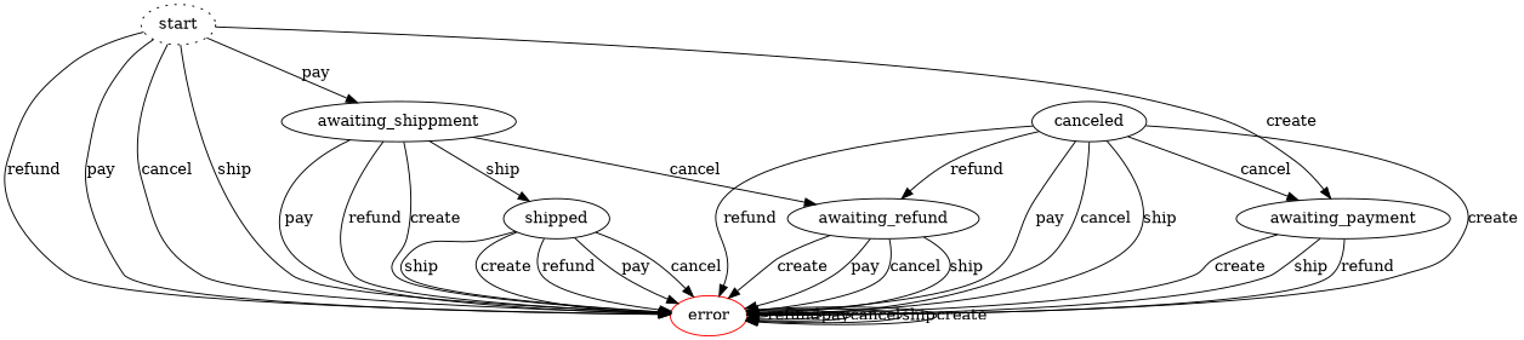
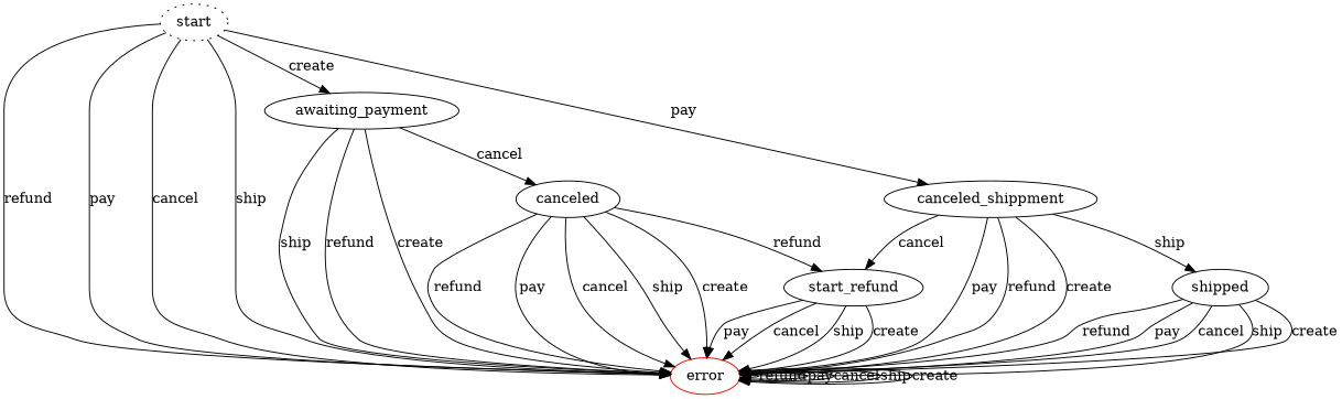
  digraph {
    start [style=dotted]
    error [color=red]
    awaiting_payment
-   awaiting_shippment
+   awaiting_shippment [label=canceled_shippment]
    canceled
-   awaiting_refund
+   awaiting_refund [label=start_refund]
    shipped
    start -> error [label=refund]
    start -> error [label=pay]
    start -> error [label=cancel]
    start -> error [label=ship]
    start -> awaiting_payment [label=create]
    start -> awaiting_shippment [label=pay]
    error -> error [label=refund]
    error -> error [label=pay]
    error -> error [label=cancel]
    error -> error [label=ship]
    error -> error [label=create]
    awaiting_payment -> error [label=ship]
    awaiting_payment -> error [label=refund]
    awaiting_payment -> error [label=create]
-   canceled -> awaiting_payment [label=cancel]
+   awaiting_payment -> canceled [label=cancel]
    awaiting_shippment -> error [label=pay]
    awaiting_shippment -> error [label=refund]
    awaiting_shippment -> error [label=create]
    awaiting_shippment -> awaiting_refund [label=cancel]
    awaiting_shippment -> shipped [label=ship]
    canceled -> error [label=refund]
    canceled -> error [label=pay]
    canceled -> error [label=cancel]
    canceled -> error [label=ship]
    canceled -> error [label=create]
    canceled -> awaiting_refund [label=refund]
    awaiting_refund -> error [label=pay]
    awaiting_refund -> error [label=cancel]
    awaiting_refund -> error [label=ship]
    awaiting_refund -> error [label=create]
    shipped -> error [label=refund]
    shipped -> error [label=pay]
    shipped -> error [label=cancel]
    shipped -> error [label=ship]
    shipped -> error [label=create]
  }
